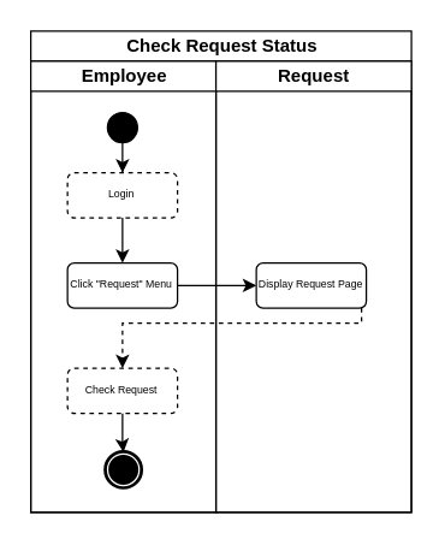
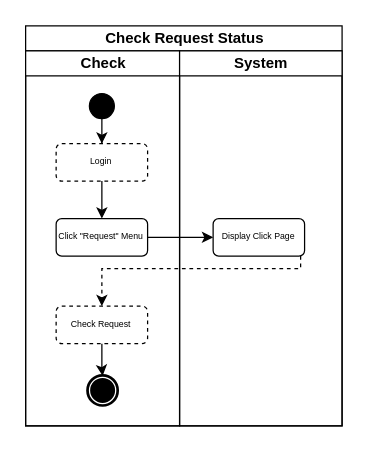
  <mxCell id="0" />
  <mxCell id="1" parent="0" />
  <mxCell id="2" value="Check Request Status" style="swimlane;html=1;childLayout=stackLayout;resizeParent=1;resizeParentMax=0;startSize=20;" parent="1" vertex="1"><mxGeometry x="20" y="20" width="253.17" height="320" as="geometry" /></mxCell>
- <mxCell id="3" value="Employee" style="swimlane;html=1;startSize=20;" parent="2" vertex="1"><mxGeometry y="20" width="123.17" height="300" as="geometry" /></mxCell>
+ <mxCell id="3" value="Check" style="swimlane;html=1;startSize=20;" parent="2" vertex="1"><mxGeometry y="20" width="123.17" height="300" as="geometry" /></mxCell>
  <mxCell id="4" style="edgeStyle=orthogonalEdgeStyle;rounded=0;orthogonalLoop=1;jettySize=auto;html=1;fontSize=7;" parent="3" edge="1"><mxGeometry relative="1" as="geometry"><mxPoint x="58.029" y="350" as="sourcePoint" /><Array as="points"><mxPoint x="58" y="370" /></Array></mxGeometry></mxCell>
  <mxCell id="5" value="" style="shape=mxgraph.bpmn.shape;html=1;verticalLabelPosition=bottom;labelBackgroundColor=#ffffff;verticalAlign=top;align=center;perimeter=ellipsePerimeter;outlineConnect=0;outline=end;symbol=terminate;" parent="3" vertex="1"><mxGeometry x="49.94" y="260" width="23.29" height="23.29" as="geometry" /></mxCell>
- <mxCell id="6" value="Request" style="swimlane;html=1;startSize=20;" parent="2" vertex="1"><mxGeometry x="123.17" y="20" width="130" height="300" as="geometry" /></mxCell>
- <mxCell id="7" value="&lt;font style=&quot;font-size: 7px&quot; face=&quot;Helvetica&quot;&gt;Display Request Page&lt;/font&gt;" style="rounded=1;whiteSpace=wrap;html=1;shadow=0;labelBackgroundColor=none;strokeWidth=1;fontFamily=Verdana;fontSize=7;align=center;" parent="6" vertex="1"><mxGeometry x="26.83" y="134.18" width="73.17" height="30" as="geometry" /></mxCell>
+ <mxCell id="6" value="System" style="swimlane;html=1;startSize=20;" parent="2" vertex="1"><mxGeometry x="123.17" y="20" width="130" height="300" as="geometry" /></mxCell>
+ <mxCell id="7" value="&lt;font style=&quot;font-size: 7px&quot; face=&quot;Helvetica&quot;&gt;Display Click Page&lt;/font&gt;" style="rounded=1;whiteSpace=wrap;html=1;shadow=0;labelBackgroundColor=none;strokeWidth=1;fontFamily=Verdana;fontSize=7;align=center;" parent="6" vertex="1"><mxGeometry x="26.83" y="134.18" width="73.17" height="30" as="geometry" /></mxCell>
  <mxCell id="8" style="edgeStyle=orthogonalEdgeStyle;rounded=0;orthogonalLoop=1;jettySize=auto;html=1;" parent="1" source="9" target="11" edge="1"><mxGeometry relative="1" as="geometry" /></mxCell>
  <mxCell id="9" value="" style="ellipse;whiteSpace=wrap;html=1;aspect=fixed;fillColor=#000000;" parent="1" vertex="1"><mxGeometry x="71" y="74.18" width="20" height="20" as="geometry" /></mxCell>
  <mxCell id="10" style="edgeStyle=orthogonalEdgeStyle;rounded=0;orthogonalLoop=1;jettySize=auto;html=1;entryX=0.5;entryY=0;entryDx=0;entryDy=0;" parent="1" source="11" target="12" edge="1"><mxGeometry relative="1" as="geometry" /></mxCell>
  <mxCell id="11" value="&lt;font style=&quot;font-size: 7px&quot; face=&quot;Helvetica&quot;&gt;Login&lt;/font&gt;" style="rounded=1;whiteSpace=wrap;html=1;shadow=0;labelBackgroundColor=none;strokeWidth=1;fontFamily=Verdana;fontSize=7;align=center;dashed=1;" parent="1" vertex="1"><mxGeometry x="44.41" y="114.18" width="73.17" height="30" as="geometry" /></mxCell>
  <mxCell id="12" value="&lt;font style=&quot;font-size: 7px&quot; face=&quot;Helvetica&quot;&gt;Click &quot;Request&quot; Menu&lt;/font&gt;" style="rounded=1;whiteSpace=wrap;html=1;shadow=0;labelBackgroundColor=none;strokeWidth=1;fontFamily=Verdana;fontSize=7;align=center;" parent="1" vertex="1"><mxGeometry x="44.41" y="174.18" width="73.17" height="30" as="geometry" /></mxCell>
  <mxCell id="13" style="edgeStyle=orthogonalEdgeStyle;rounded=0;orthogonalLoop=1;jettySize=auto;html=1;" parent="1" source="14" target="5" edge="1"><mxGeometry relative="1" as="geometry" /></mxCell>
  <mxCell id="14" value="&lt;font style=&quot;font-size: 7px&quot; face=&quot;Helvetica&quot;&gt;Check Request&lt;/font&gt;" style="rounded=1;whiteSpace=wrap;html=1;shadow=0;labelBackgroundColor=none;strokeWidth=1;fontFamily=Verdana;fontSize=7;align=center;dashed=1;" parent="1" vertex="1"><mxGeometry x="44.41" y="244.18" width="73.17" height="30" as="geometry" /></mxCell>
  <mxCell id="15" style="edgeStyle=orthogonalEdgeStyle;rounded=0;orthogonalLoop=1;jettySize=auto;html=1;entryX=0;entryY=0.5;entryDx=0;entryDy=0;" parent="1" source="12" target="7" edge="1"><mxGeometry relative="1" as="geometry" /></mxCell>
  <mxCell id="16" style="edgeStyle=orthogonalEdgeStyle;rounded=0;orthogonalLoop=1;jettySize=auto;html=1;entryX=0.5;entryY=0;entryDx=0;entryDy=0;dashed=1;" parent="1" source="7" target="14" edge="1"><mxGeometry relative="1" as="geometry"><Array as="points"><mxPoint x="240" y="214.18" /><mxPoint x="81" y="214.18" /></Array></mxGeometry></mxCell>
